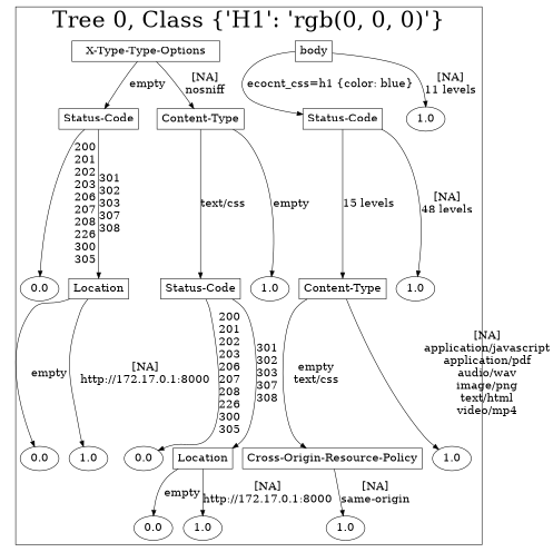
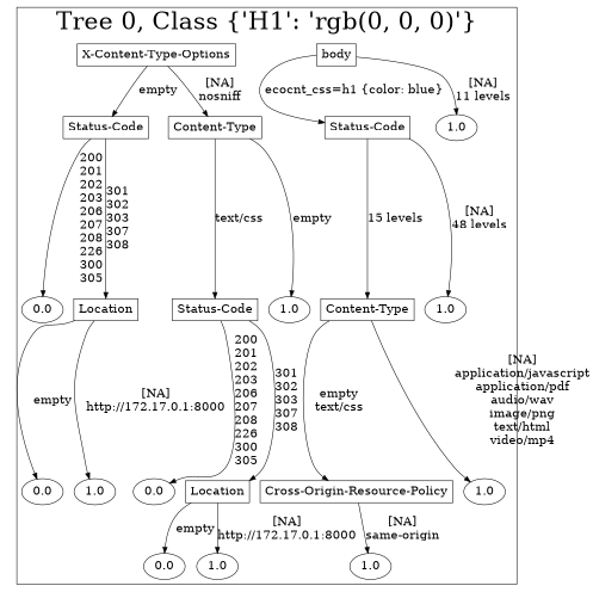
  digraph {
    node [fontsize=20]
    edge [fontsize=20]
    n1 [label=body shape=box]
    n2 [label="Status-Code" shape=box]
    n3 [label=1.0]
    n4 [label="Content-Type" shape=box]
    n5 [label=1.0]
    n6 [label="Cross-Origin-Resource-Policy" shape=box]
    n7 [label=1.0]
-   n8 [label="X-Type-Type-Options" shape=box]
+   n8 [label="X-Content-Type-Options" shape=box]
    n9 [label=1.0]
    n10 [label="Status-Code" shape=box]
    n11 [label="Content-Type" shape=box]
    n12 [label=0.0]
    n13 [label=Location shape=box]
    n14 [label="Status-Code" shape=box]
    n15 [label=1.0]
    n16 [label=0.0]
    n17 [label=1.0]
    n18 [label=0.0]
    n19 [label=Location shape=box]
    n20 [label=0.0]
    n21 [label=1.0]
    subgraph cluster_1 {
      fontsize=40
      label="Tree 0, Class {'H1': 'rgb(0, 0, 0)'}"
      subgraph sub_2 {
        fontsize=40
        label="Tree 0, Class {'H1': 'rgb(0, 0, 0)'}"
        n1
      }
      subgraph sub_3 {
        fontsize=40
        label="Tree 0, Class {'H1': 'rgb(0, 0, 0)'}"
        n2
        n3
      }
      subgraph sub_4 {
        fontsize=40
        label="Tree 0, Class {'H1': 'rgb(0, 0, 0)'}"
        n4
        n5
      }
      subgraph sub_5 {
        fontsize=40
        label="Tree 0, Class {'H1': 'rgb(0, 0, 0)'}"
        n6
        n7
      }
      subgraph sub_6 {
        fontsize=40
        label="Tree 0, Class {'H1': 'rgb(0, 0, 0)'}"
        n8
        n9
      }
      subgraph sub_7 {
        fontsize=40
        label="Tree 0, Class {'H1': 'rgb(0, 0, 0)'}"
        n10
        n11
      }
      subgraph sub_8 {
        fontsize=40
        label="Tree 0, Class {'H1': 'rgb(0, 0, 0)'}"
        n12
        n13
        n14
        n15
      }
      subgraph sub_9 {
        fontsize=40
        label="Tree 0, Class {'H1': 'rgb(0, 0, 0)'}"
        n16
        n17
        n18
        n19
      }
      subgraph sub_10 {
        fontsize=40
        label="Tree 0, Class {'H1': 'rgb(0, 0, 0)'}"
        n20
        n21
      }
    }
    n1 -> n2 [label="ecocnt_css=h1 {color: blue}\n"]
    n1 -> n3 [label="[NA]\n11 levels\n"]
    n2 -> n4 [label="15 levels\n"]
    n2 -> n5 [label="[NA]\n48 levels\n"]
    n4 -> n6 [label="empty\ntext/css\n"]
    n4 -> n7 [label="[NA]\napplication/javascript\napplication/pdf\naudio/wav\nimage/png\ntext/html\nvideo/mp4\n"]
    n6 -> n9 [label="[NA]\nsame-origin\n"]
    n8 -> n10 [label="empty\n"]
    n8 -> n11 [label="[NA]\nnosniff\n"]
    n10 -> n12 [label="200\n201\n202\n203\n206\n207\n208\n226\n300\n305\n"]
    n10 -> n13 [label="301\n302\n303\n307\n308\n"]
    n11 -> n14 [label="text/css\n"]
    n11 -> n15 [label="empty\n"]
    n13 -> n16 [label="empty\n"]
    n13 -> n17 [label="[NA]\nhttp://172.17.0.1:8000\n"]
    n14 -> n18 [label="200\n201\n202\n203\n206\n207\n208\n226\n300\n305\n"]
    n14 -> n19 [label="301\n302\n303\n307\n308\n"]
    n19 -> n20 [label="empty\n"]
    n19 -> n21 [label="[NA]\nhttp://172.17.0.1:8000\n"]
  }
